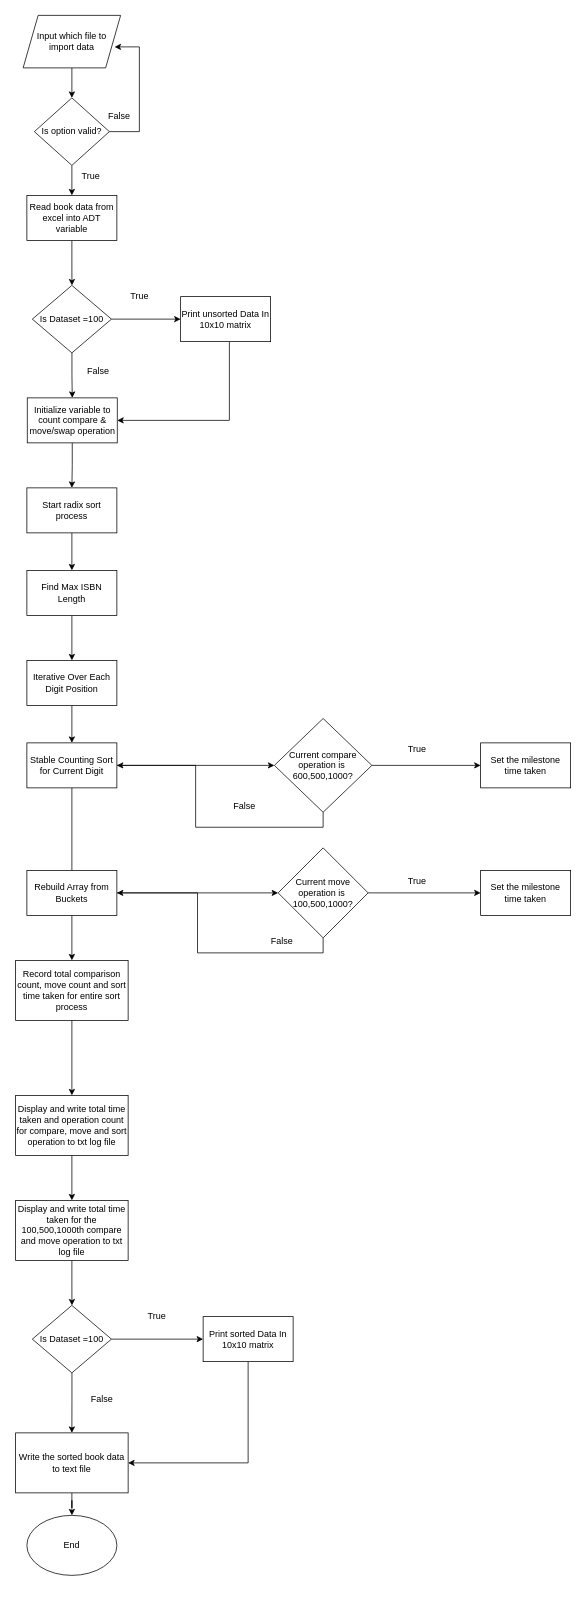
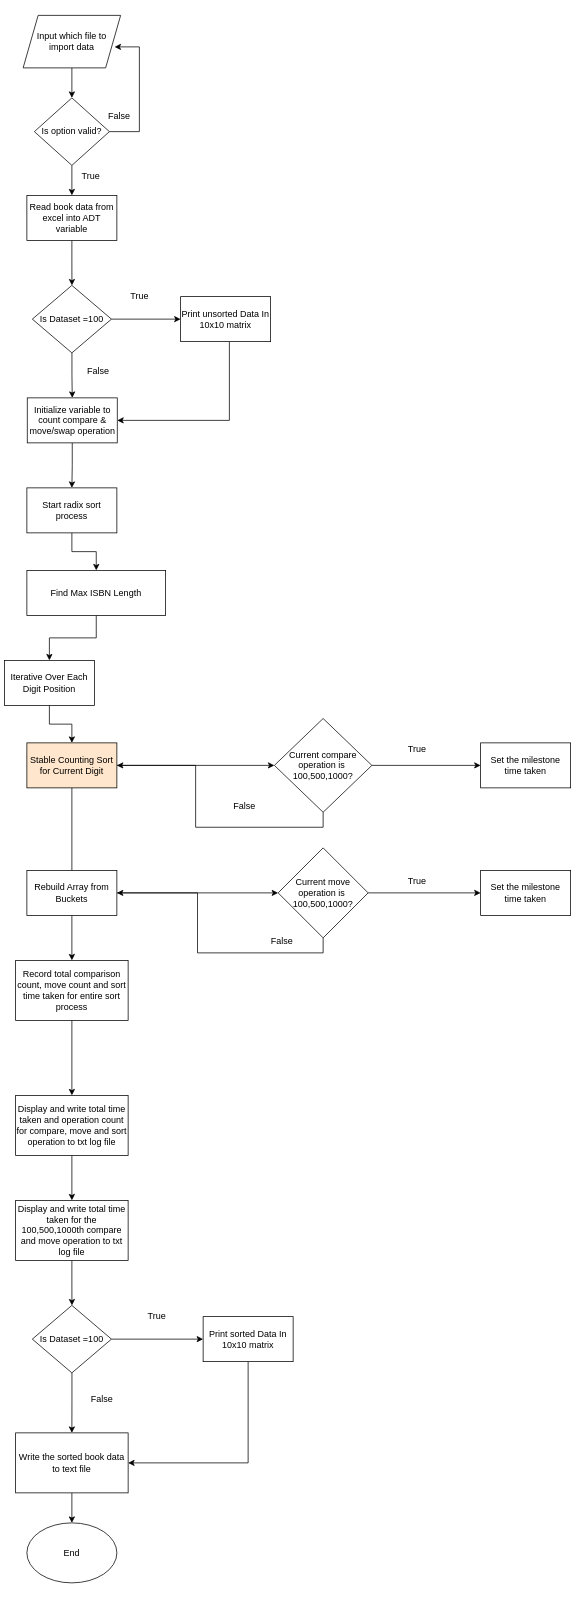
  <mxCell id="0" />
  <mxCell id="1" parent="0" />
  <mxCell id="2" value="" style="edgeStyle=orthogonalEdgeStyle;rounded=0;orthogonalLoop=1;jettySize=auto;html=1;" parent="1" source="3" target="5" edge="1"><mxGeometry relative="1" as="geometry" /></mxCell>
  <mxCell id="3" value="Input which file to import data" style="shape=parallelogram;perimeter=parallelogramPerimeter;whiteSpace=wrap;html=1;fixedSize=1;" parent="1" vertex="1"><mxGeometry x="30" y="20" width="130" height="70" as="geometry" /></mxCell>
  <mxCell id="4" value="" style="edgeStyle=orthogonalEdgeStyle;rounded=0;orthogonalLoop=1;jettySize=auto;html=1;" parent="1" source="5" target="8" edge="1"><mxGeometry relative="1" as="geometry" /></mxCell>
  <mxCell id="5" value="Is option valid?" style="rhombus;whiteSpace=wrap;html=1;" parent="1" vertex="1"><mxGeometry x="45" y="130" width="100" height="90" as="geometry" /></mxCell>
  <mxCell id="6" value="" style="endArrow=classic;html=1;rounded=0;exitX=1;exitY=0.5;exitDx=0;exitDy=0;entryX=0.938;entryY=0.6;entryDx=0;entryDy=0;entryPerimeter=0;edgeStyle=orthogonalEdgeStyle;" parent="1" source="5" target="3" edge="1"><mxGeometry width="50" height="50" relative="1" as="geometry"><mxPoint x="365" y="280" as="sourcePoint" /><mxPoint x="415" y="230" as="targetPoint" /><Array as="points"><mxPoint x="185" y="175" /><mxPoint x="185" y="62" /></Array></mxGeometry></mxCell>
  <mxCell id="7" value="" style="edgeStyle=orthogonalEdgeStyle;rounded=0;orthogonalLoop=1;jettySize=auto;html=1;" edge="1" parent="1" source="8" target="49"><mxGeometry relative="1" as="geometry" /></mxCell>
  <mxCell id="8" value="Read book data from excel into ADT variable" style="rounded=0;whiteSpace=wrap;html=1;" parent="1" vertex="1"><mxGeometry x="35" y="260" width="120" height="60" as="geometry" /></mxCell>
  <mxCell id="9" value="" style="edgeStyle=orthogonalEdgeStyle;rounded=0;orthogonalLoop=1;jettySize=auto;html=1;entryX=0.5;entryY=0;entryDx=0;entryDy=0;" parent="1" source="10" target="12" edge="1"><mxGeometry relative="1" as="geometry"><mxPoint x="95" y="710" as="targetPoint" /></mxGeometry></mxCell>
  <mxCell id="10" value="Initialize variable to count compare &amp;amp; move/swap operation" style="rounded=0;whiteSpace=wrap;html=1;" parent="1" vertex="1"><mxGeometry x="35.5" y="530" width="120" height="60" as="geometry" /></mxCell>
  <mxCell id="11" value="" style="edgeStyle=orthogonalEdgeStyle;rounded=0;orthogonalLoop=1;jettySize=auto;html=1;" parent="1" source="12" target="14" edge="1"><mxGeometry relative="1" as="geometry" /></mxCell>
  <mxCell id="12" value="Start radix sort process" style="rounded=0;whiteSpace=wrap;html=1;" parent="1" vertex="1"><mxGeometry x="35" y="650" width="120" height="60" as="geometry" /></mxCell>
  <mxCell id="13" value="" style="edgeStyle=orthogonalEdgeStyle;rounded=0;orthogonalLoop=1;jettySize=auto;html=1;" parent="1" source="14" target="16" edge="1"><mxGeometry relative="1" as="geometry" /></mxCell>
- <mxCell id="14" value="Find Max ISBN Length" style="rounded=0;whiteSpace=wrap;html=1;" parent="1" vertex="1"><mxGeometry x="35" y="760" width="120" height="60" as="geometry" /></mxCell>
+ <mxCell id="14" value="Find Max ISBN Length" style="rounded=0;whiteSpace=wrap;html=1;" parent="1" vertex="1"><mxGeometry x="35" y="760" width="185" height="60" as="geometry" /></mxCell>
  <mxCell id="15" value="" style="edgeStyle=orthogonalEdgeStyle;rounded=0;orthogonalLoop=1;jettySize=auto;html=1;" parent="1" source="16" target="19" edge="1"><mxGeometry relative="1" as="geometry" /></mxCell>
- <mxCell id="16" value="Iterative Over Each Digit Position" style="rounded=0;whiteSpace=wrap;html=1;" parent="1" vertex="1"><mxGeometry x="35" y="880" width="120" height="60" as="geometry" /></mxCell>
+ <mxCell id="16" value="Iterative Over Each Digit Position" style="rounded=0;whiteSpace=wrap;html=1;" parent="1" vertex="1"><mxGeometry x="5" y="880" width="120" height="60" as="geometry" /></mxCell>
  <mxCell id="17" value="" style="edgeStyle=orthogonalEdgeStyle;rounded=0;orthogonalLoop=1;jettySize=auto;html=1;exitX=0.5;exitY=1;exitDx=0;exitDy=0;endArrow=none;" parent="1" source="19" target="22" edge="1"><mxGeometry relative="1" as="geometry"><mxPoint x="95" y="1110" as="sourcePoint" /></mxGeometry></mxCell>
  <mxCell id="18" value="" style="edgeStyle=orthogonalEdgeStyle;rounded=0;orthogonalLoop=1;jettySize=auto;html=1;" edge="1" parent="1" source="19" target="25"><mxGeometry relative="1" as="geometry" /></mxCell>
- <mxCell id="19" value="Stable Counting Sort for Current Digit" style="rounded=0;whiteSpace=wrap;html=1;" parent="1" vertex="1"><mxGeometry x="35" y="990" width="120" height="60" as="geometry" /></mxCell>
+ <mxCell id="19" value="Stable Counting Sort for Current Digit" style="rounded=0;whiteSpace=wrap;html=1;fillColor=#ffe6cc;" parent="1" vertex="1"><mxGeometry x="35" y="990" width="120" height="60" as="geometry" /></mxCell>
  <mxCell id="20" value="" style="edgeStyle=orthogonalEdgeStyle;rounded=0;orthogonalLoop=1;jettySize=auto;html=1;entryX=0;entryY=0.5;entryDx=0;entryDy=0;" edge="1" parent="1" source="22" target="43"><mxGeometry relative="1" as="geometry" /></mxCell>
  <mxCell id="21" value="" style="edgeStyle=orthogonalEdgeStyle;rounded=0;orthogonalLoop=1;jettySize=auto;html=1;" edge="1" parent="1" source="22" target="27"><mxGeometry relative="1" as="geometry" /></mxCell>
  <mxCell id="22" value="Rebuild Array from Buckets" style="rounded=0;whiteSpace=wrap;html=1;" parent="1" vertex="1"><mxGeometry x="35" y="1160" width="120" height="60" as="geometry" /></mxCell>
  <mxCell id="23" value="" style="edgeStyle=orthogonalEdgeStyle;rounded=0;orthogonalLoop=1;jettySize=auto;html=1;" edge="1" parent="1" source="25" target="46"><mxGeometry relative="1" as="geometry" /></mxCell>
  <mxCell id="24" value="" style="edgeStyle=orthogonalEdgeStyle;rounded=0;orthogonalLoop=1;jettySize=auto;html=1;entryX=1;entryY=0.5;entryDx=0;entryDy=0;exitX=0.5;exitY=1;exitDx=0;exitDy=0;" edge="1" parent="1" source="25" target="19"><mxGeometry relative="1" as="geometry" /></mxCell>
- <mxCell id="25" value="Current compare operation is&amp;nbsp;&lt;div&gt;600,500,1000?&lt;/div&gt;" style="rhombus;whiteSpace=wrap;html=1;" parent="1" vertex="1"><mxGeometry x="365" y="957.5" width="130" height="125" as="geometry" /></mxCell>
+ <mxCell id="25" value="Current compare operation is&amp;nbsp;&lt;div&gt;100,500,1000?&lt;/div&gt;" style="rhombus;whiteSpace=wrap;html=1;" parent="1" vertex="1"><mxGeometry x="365" y="957.5" width="130" height="125" as="geometry" /></mxCell>
  <mxCell id="26" value="" style="edgeStyle=orthogonalEdgeStyle;rounded=0;orthogonalLoop=1;jettySize=auto;html=1;" parent="1" source="27" target="29" edge="1"><mxGeometry relative="1" as="geometry" /></mxCell>
  <mxCell id="27" value="Record total comparison count, move count and sort time taken for entire sort process" style="rounded=0;whiteSpace=wrap;html=1;" parent="1" vertex="1"><mxGeometry x="20" y="1280" width="150" height="80" as="geometry" /></mxCell>
  <mxCell id="28" value="" style="edgeStyle=orthogonalEdgeStyle;rounded=0;orthogonalLoop=1;jettySize=auto;html=1;" parent="1" source="29" target="31" edge="1"><mxGeometry relative="1" as="geometry" /></mxCell>
  <mxCell id="29" value="Display and write total time taken and operation count for compare, move and sort operation to txt log file" style="rounded=0;whiteSpace=wrap;html=1;" parent="1" vertex="1"><mxGeometry x="20" y="1460" width="150" height="80" as="geometry" /></mxCell>
  <mxCell id="30" value="" style="edgeStyle=orthogonalEdgeStyle;rounded=0;orthogonalLoop=1;jettySize=auto;html=1;" edge="1" parent="1" source="31" target="56"><mxGeometry relative="1" as="geometry" /></mxCell>
  <mxCell id="31" value="Display and write total time taken for the 100,500,1000th compare and move operation to txt log file" style="rounded=0;whiteSpace=wrap;html=1;" parent="1" vertex="1"><mxGeometry x="20" y="1600" width="150" height="80" as="geometry" /></mxCell>
  <mxCell id="32" value="" style="edgeStyle=orthogonalEdgeStyle;rounded=0;orthogonalLoop=1;jettySize=auto;html=1;" parent="1" source="33" target="34" edge="1"><mxGeometry relative="1" as="geometry" /></mxCell>
  <mxCell id="33" value="Write the sorted book data to text file" style="rounded=0;whiteSpace=wrap;html=1;" parent="1" vertex="1"><mxGeometry x="20" y="1910" width="150" height="80" as="geometry" /></mxCell>
- <mxCell id="34" value="End" style="ellipse;whiteSpace=wrap;html=1;" parent="1" vertex="1"><mxGeometry x="35" y="2020" width="120" height="80" as="geometry" /></mxCell>
+ <mxCell id="34" value="End" style="ellipse;whiteSpace=wrap;html=1;" parent="1" vertex="1"><mxGeometry x="35" y="2030" width="120" height="80" as="geometry" /></mxCell>
  <mxCell id="35" value="True" style="text;html=1;align=center;verticalAlign=middle;resizable=0;points=[];autosize=1;strokeColor=none;fillColor=none;" parent="1" vertex="1"><mxGeometry x="530" y="1160" width="50" height="30" as="geometry" /></mxCell>
  <mxCell id="36" value="False" style="text;html=1;align=center;verticalAlign=middle;resizable=0;points=[];autosize=1;strokeColor=none;fillColor=none;" parent="1" vertex="1"><mxGeometry x="350" y="1240" width="50" height="30" as="geometry" /></mxCell>
  <mxCell id="37" value="False" style="text;html=1;align=center;verticalAlign=middle;resizable=0;points=[];autosize=1;strokeColor=none;fillColor=none;" parent="1" vertex="1"><mxGeometry x="133" y="140" width="50" height="30" as="geometry" /></mxCell>
  <mxCell id="38" value="True" style="text;html=1;align=center;verticalAlign=middle;resizable=0;points=[];autosize=1;strokeColor=none;fillColor=none;" parent="1" vertex="1"><mxGeometry x="95" y="220" width="50" height="30" as="geometry" /></mxCell>
  <mxCell id="39" value="" style="edgeStyle=orthogonalEdgeStyle;rounded=0;orthogonalLoop=1;jettySize=auto;html=1;entryX=1;entryY=0.5;entryDx=0;entryDy=0;" edge="1" parent="1" source="40" target="10"><mxGeometry relative="1" as="geometry"><mxPoint x="385" y="440" as="targetPoint" /><Array as="points"><mxPoint x="305" y="560" /></Array></mxGeometry></mxCell>
  <mxCell id="40" value="Print unsorted Data In 10x10 matrix" style="rounded=0;whiteSpace=wrap;html=1;" vertex="1" parent="1"><mxGeometry x="240" y="395" width="120" height="60" as="geometry" /></mxCell>
  <mxCell id="41" value="" style="edgeStyle=orthogonalEdgeStyle;rounded=0;orthogonalLoop=1;jettySize=auto;html=1;" edge="1" parent="1" source="43" target="44"><mxGeometry relative="1" as="geometry" /></mxCell>
  <mxCell id="42" value="" style="edgeStyle=orthogonalEdgeStyle;rounded=0;orthogonalLoop=1;jettySize=auto;html=1;entryX=1;entryY=0.5;entryDx=0;entryDy=0;exitX=0.5;exitY=1;exitDx=0;exitDy=0;" edge="1" parent="1" source="43" target="22"><mxGeometry relative="1" as="geometry" /></mxCell>
  <mxCell id="43" value="Current move operation is&amp;nbsp;&lt;div&gt;100,500,1000?&lt;/div&gt;" style="rhombus;whiteSpace=wrap;html=1;" vertex="1" parent="1"><mxGeometry x="370" y="1130" width="120" height="120" as="geometry" /></mxCell>
  <mxCell id="44" value="Set the milestone time taken" style="whiteSpace=wrap;html=1;" vertex="1" parent="1"><mxGeometry x="640" y="1160" width="120" height="60" as="geometry" /></mxCell>
  <mxCell id="45" value="True" style="text;html=1;align=center;verticalAlign=middle;resizable=0;points=[];autosize=1;strokeColor=none;fillColor=none;" vertex="1" parent="1"><mxGeometry x="530" y="982.5" width="50" height="30" as="geometry" /></mxCell>
  <mxCell id="46" value="Set the milestone time taken" style="whiteSpace=wrap;html=1;" vertex="1" parent="1"><mxGeometry x="640" y="990" width="120" height="60" as="geometry" /></mxCell>
  <mxCell id="47" value="" style="edgeStyle=orthogonalEdgeStyle;rounded=0;orthogonalLoop=1;jettySize=auto;html=1;" edge="1" parent="1" source="49" target="10"><mxGeometry relative="1" as="geometry" /></mxCell>
  <mxCell id="48" value="" style="edgeStyle=orthogonalEdgeStyle;rounded=0;orthogonalLoop=1;jettySize=auto;html=1;" edge="1" parent="1" source="49" target="40"><mxGeometry relative="1" as="geometry" /></mxCell>
  <mxCell id="49" value="Is Dataset =100" style="rhombus;whiteSpace=wrap;html=1;" vertex="1" parent="1"><mxGeometry x="42.25" y="380" width="105.5" height="90" as="geometry" /></mxCell>
  <mxCell id="50" value="True" style="text;html=1;align=center;verticalAlign=middle;resizable=0;points=[];autosize=1;strokeColor=none;fillColor=none;" vertex="1" parent="1"><mxGeometry x="160" y="380" width="50" height="30" as="geometry" /></mxCell>
  <mxCell id="51" value="False" style="text;html=1;align=center;verticalAlign=middle;resizable=0;points=[];autosize=1;strokeColor=none;fillColor=none;" vertex="1" parent="1"><mxGeometry x="105" y="480" width="50" height="30" as="geometry" /></mxCell>
  <mxCell id="52" value="" style="edgeStyle=orthogonalEdgeStyle;rounded=0;orthogonalLoop=1;jettySize=auto;html=1;entryX=1;entryY=0.5;entryDx=0;entryDy=0;exitX=0.5;exitY=1;exitDx=0;exitDy=0;" edge="1" parent="1" source="53" target="33"><mxGeometry relative="1" as="geometry"><mxPoint x="330" y="1895" as="targetPoint" /></mxGeometry></mxCell>
  <mxCell id="53" value="Print sorted Data In 10x10 matrix" style="rounded=0;whiteSpace=wrap;html=1;" vertex="1" parent="1"><mxGeometry x="270" y="1755" width="120" height="60" as="geometry" /></mxCell>
  <mxCell id="54" value="" style="edgeStyle=orthogonalEdgeStyle;rounded=0;orthogonalLoop=1;jettySize=auto;html=1;" edge="1" parent="1" source="56" target="53"><mxGeometry relative="1" as="geometry" /></mxCell>
  <mxCell id="55" value="" style="edgeStyle=orthogonalEdgeStyle;rounded=0;orthogonalLoop=1;jettySize=auto;html=1;entryX=0.5;entryY=0;entryDx=0;entryDy=0;" edge="1" parent="1" source="56" target="33"><mxGeometry relative="1" as="geometry" /></mxCell>
  <mxCell id="56" value="Is Dataset =100" style="rhombus;whiteSpace=wrap;html=1;" vertex="1" parent="1"><mxGeometry x="42.25" y="1740" width="105.5" height="90" as="geometry" /></mxCell>
  <mxCell id="57" value="True" style="text;html=1;align=center;verticalAlign=middle;resizable=0;points=[];autosize=1;strokeColor=none;fillColor=none;" vertex="1" parent="1"><mxGeometry x="183" y="1740" width="50" height="30" as="geometry" /></mxCell>
  <mxCell id="58" value="False" style="text;html=1;align=center;verticalAlign=middle;resizable=0;points=[];autosize=1;strokeColor=none;fillColor=none;" vertex="1" parent="1"><mxGeometry x="110" y="1850" width="50" height="30" as="geometry" /></mxCell>
  <mxCell id="59" value="False" style="text;html=1;align=center;verticalAlign=middle;resizable=0;points=[];autosize=1;strokeColor=none;fillColor=none;" vertex="1" parent="1"><mxGeometry x="300" y="1060" width="50" height="30" as="geometry" /></mxCell>
